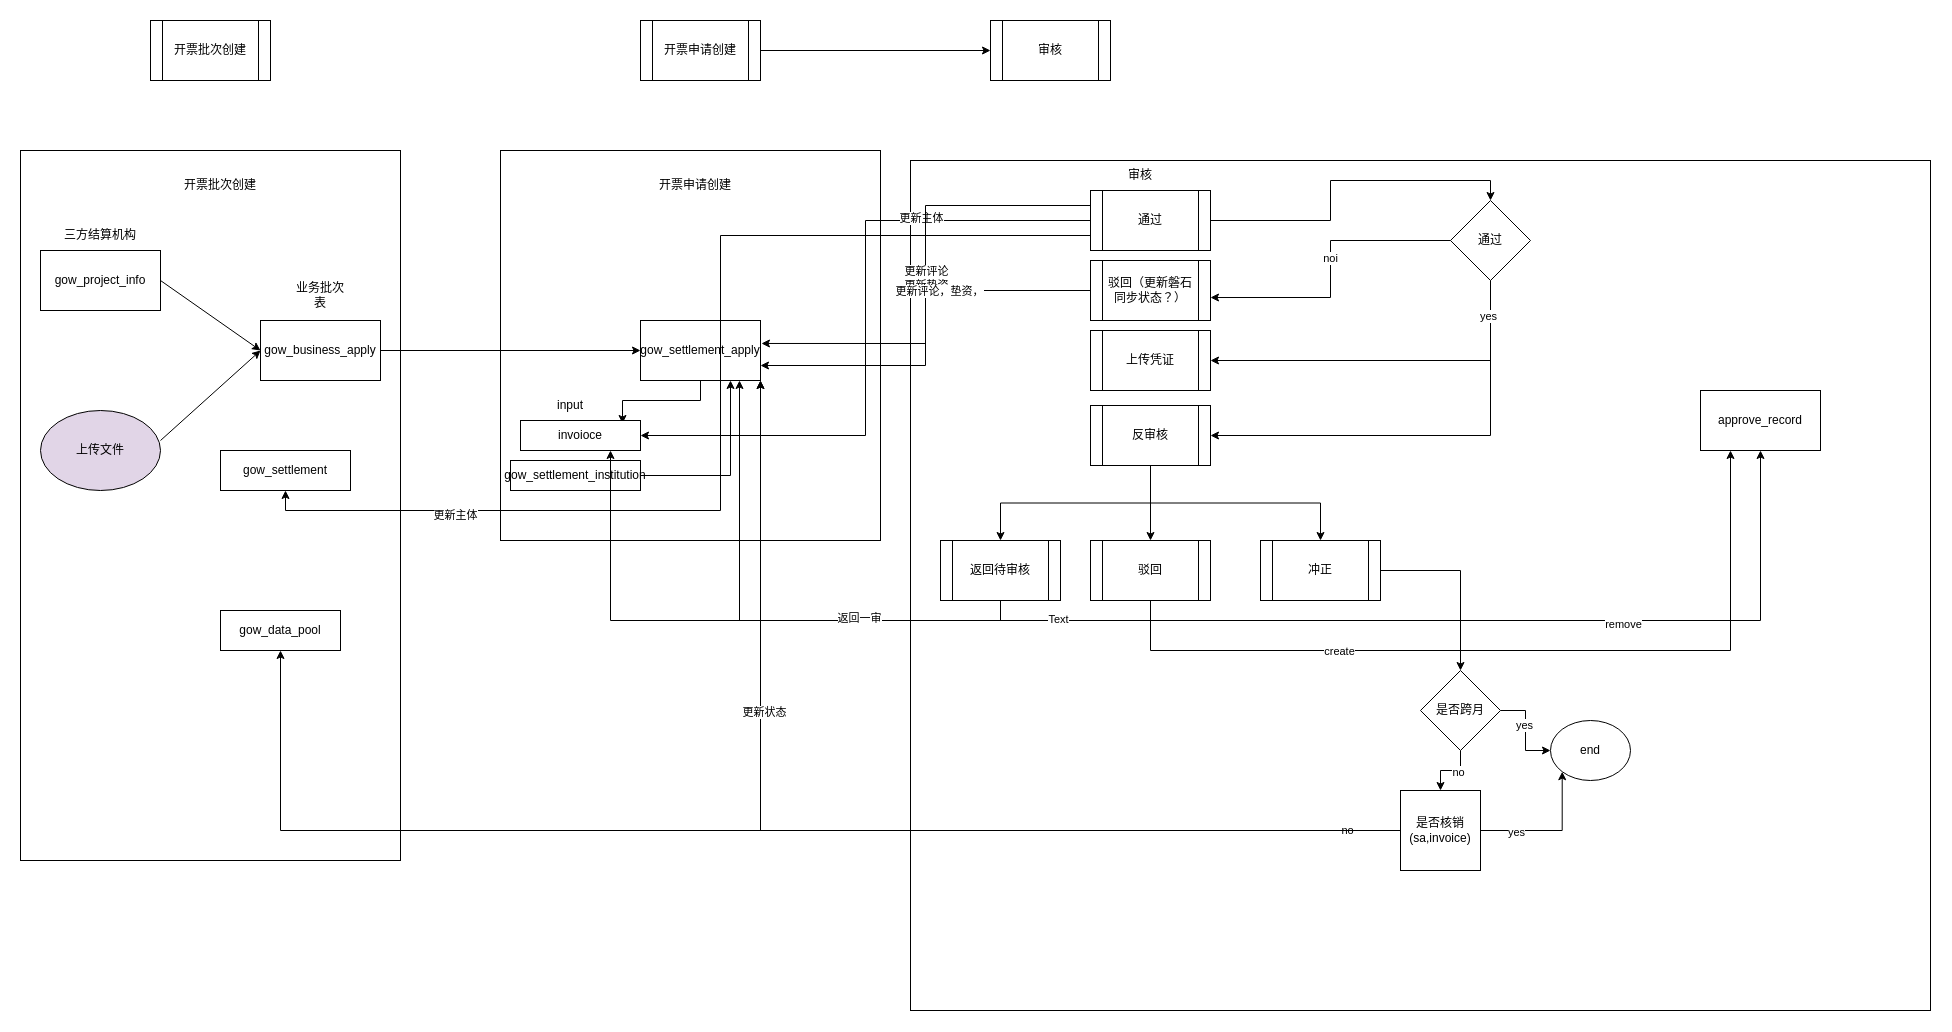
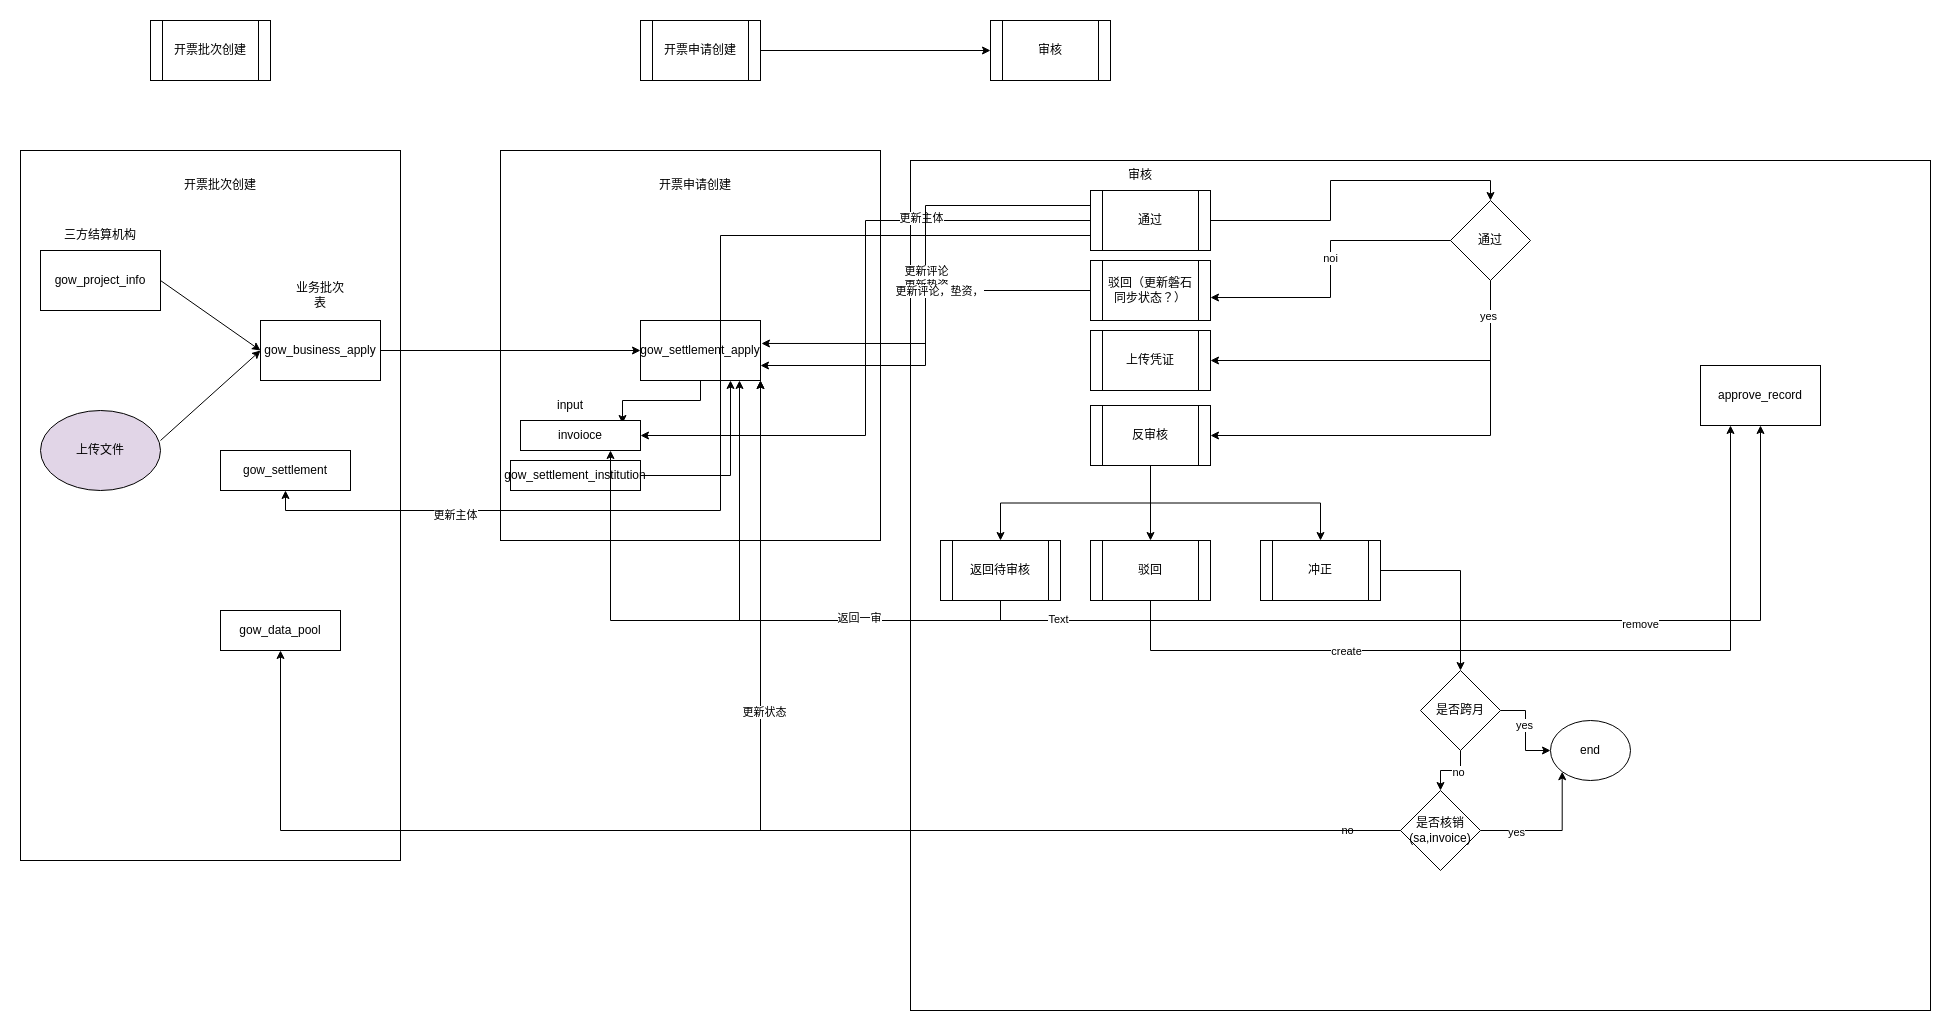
  <mxCell id="0" />
  <mxCell id="1" parent="0" />
  <mxCell id="2" value="" style="whiteSpace=wrap;html=1;aspect=fixed;" vertex="1" parent="1"><mxGeometry x="510" y="390" width="140" height="140" as="geometry" /></mxCell>
  <mxCell id="3" value="" style="rounded=0;whiteSpace=wrap;html=1;" vertex="1" parent="1"><mxGeometry x="20" y="150" width="380" height="710" as="geometry" /></mxCell>
  <mxCell id="4" value="gow_project_info" style="rounded=0;whiteSpace=wrap;html=1;" vertex="1" parent="1"><mxGeometry x="40" y="250" width="120" height="60" as="geometry" /></mxCell>
  <mxCell id="5" value="三方结算机构" style="text;html=1;align=center;verticalAlign=middle;whiteSpace=wrap;rounded=0;" vertex="1" parent="1"><mxGeometry x="60" y="220" width="80" height="30" as="geometry" /></mxCell>
  <mxCell id="6" value="" style="endArrow=classic;html=1;rounded=0;entryX=0;entryY=0.5;entryDx=0;entryDy=0;" edge="1" parent="1" target="7"><mxGeometry width="50" height="50" relative="1" as="geometry"><mxPoint x="160" y="280" as="sourcePoint" /><mxPoint x="250" y="280" as="targetPoint" /></mxGeometry></mxCell>
  <mxCell id="7" value="gow_business_apply" style="rounded=0;whiteSpace=wrap;html=1;" vertex="1" parent="1"><mxGeometry x="260" y="320" width="120" height="60" as="geometry" /></mxCell>
  <mxCell id="8" value="业务批次表" style="text;html=1;align=center;verticalAlign=middle;whiteSpace=wrap;rounded=0;" vertex="1" parent="1"><mxGeometry x="290" y="280" width="60" height="30" as="geometry" /></mxCell>
  <mxCell id="9" value="上传文件" style="ellipse;whiteSpace=wrap;html=1;fillColor=#e1d5e7;" vertex="1" parent="1"><mxGeometry x="40" y="410" width="120" height="80" as="geometry" /></mxCell>
  <mxCell id="10" value="" style="endArrow=classic;html=1;rounded=0;entryX=0;entryY=0.5;entryDx=0;entryDy=0;" edge="1" parent="1" target="7"><mxGeometry width="50" height="50" relative="1" as="geometry"><mxPoint x="160" y="440" as="sourcePoint" /><mxPoint x="210" y="390" as="targetPoint" /></mxGeometry></mxCell>
  <mxCell id="11" value="" style="rounded=0;whiteSpace=wrap;html=1;" vertex="1" parent="1"><mxGeometry x="500" y="150" width="380" height="390" as="geometry" /></mxCell>
  <mxCell id="12" style="edgeStyle=orthogonalEdgeStyle;rounded=0;orthogonalLoop=1;jettySize=auto;html=1;exitX=0.5;exitY=1;exitDx=0;exitDy=0;entryX=0.85;entryY=0.1;entryDx=0;entryDy=0;entryPerimeter=0;" edge="1" parent="1" source="13" target="17"><mxGeometry relative="1" as="geometry" /></mxCell>
  <mxCell id="13" value="gow_settlement_apply" style="rounded=0;whiteSpace=wrap;html=1;" vertex="1" parent="1"><mxGeometry x="640" y="320" width="120" height="60" as="geometry" /></mxCell>
  <mxCell id="14" value="开票批次创建" style="text;html=1;align=center;verticalAlign=middle;whiteSpace=wrap;rounded=0;" vertex="1" parent="1"><mxGeometry x="160" y="170" width="120" height="30" as="geometry" /></mxCell>
  <mxCell id="15" value="开票申请创建" style="text;html=1;align=center;verticalAlign=middle;whiteSpace=wrap;rounded=0;" vertex="1" parent="1"><mxGeometry x="640" y="170" width="110" height="30" as="geometry" /></mxCell>
  <mxCell id="16" value="" style="endArrow=classic;html=1;rounded=0;exitX=1;exitY=0.5;exitDx=0;exitDy=0;entryX=0;entryY=0.5;entryDx=0;entryDy=0;" edge="1" parent="1" source="7" target="13"><mxGeometry width="50" height="50" relative="1" as="geometry"><mxPoint x="330" y="430" as="sourcePoint" /><mxPoint x="380" y="380" as="targetPoint" /></mxGeometry></mxCell>
  <mxCell id="17" value="invoioce" style="rounded=0;whiteSpace=wrap;html=1;" vertex="1" parent="1"><mxGeometry x="520" y="420" width="120" height="30" as="geometry" /></mxCell>
  <mxCell id="18" style="edgeStyle=orthogonalEdgeStyle;rounded=0;orthogonalLoop=1;jettySize=auto;html=1;exitX=1;exitY=0.5;exitDx=0;exitDy=0;entryX=0.75;entryY=1;entryDx=0;entryDy=0;" edge="1" parent="1" source="19" target="13"><mxGeometry relative="1" as="geometry" /></mxCell>
  <mxCell id="19" value="gow_settlement_institution" style="rounded=0;whiteSpace=wrap;html=1;" vertex="1" parent="1"><mxGeometry x="510" y="460" width="130" height="30" as="geometry" /></mxCell>
  <mxCell id="20" value="input" style="text;html=1;align=center;verticalAlign=middle;whiteSpace=wrap;rounded=0;" vertex="1" parent="1"><mxGeometry x="540" y="390" width="60" height="30" as="geometry" /></mxCell>
  <mxCell id="21" value="审核" style="shape=process;whiteSpace=wrap;html=1;backgroundOutline=1;" vertex="1" parent="1"><mxGeometry x="990" y="20" width="120" height="60" as="geometry" /></mxCell>
  <mxCell id="22" value="开票批次创建" style="shape=process;whiteSpace=wrap;html=1;backgroundOutline=1;" vertex="1" parent="1"><mxGeometry x="150" y="20" width="120" height="60" as="geometry" /></mxCell>
  <mxCell id="23" style="edgeStyle=orthogonalEdgeStyle;rounded=0;orthogonalLoop=1;jettySize=auto;html=1;exitX=1;exitY=0.5;exitDx=0;exitDy=0;" edge="1" parent="1" source="24" target="21"><mxGeometry relative="1" as="geometry" /></mxCell>
  <mxCell id="24" value="开票申请创建" style="shape=process;whiteSpace=wrap;html=1;backgroundOutline=1;" vertex="1" parent="1"><mxGeometry x="640" y="20" width="120" height="60" as="geometry" /></mxCell>
  <mxCell id="25" value="" style="rounded=0;whiteSpace=wrap;html=1;" vertex="1" parent="1"><mxGeometry x="910" y="160" width="1020" height="850" as="geometry" /></mxCell>
  <mxCell id="26" value="审核" style="text;html=1;align=center;verticalAlign=middle;whiteSpace=wrap;rounded=0;" vertex="1" parent="1"><mxGeometry x="1110" y="160" width="60" height="30" as="geometry" /></mxCell>
  <mxCell id="27" style="edgeStyle=orthogonalEdgeStyle;rounded=0;orthogonalLoop=1;jettySize=auto;html=1;exitX=0;exitY=0.5;exitDx=0;exitDy=0;entryX=1;entryY=0.5;entryDx=0;entryDy=0;" edge="1" parent="1" source="32" target="17"><mxGeometry relative="1" as="geometry" /></mxCell>
  <mxCell id="28" value="更新主体" style="edgeLabel;html=1;align=center;verticalAlign=middle;resizable=0;points=[];" vertex="1" connectable="0" parent="27"><mxGeometry x="-0.489" y="-3" relative="1" as="geometry"><mxPoint as="offset" /></mxGeometry></mxCell>
  <mxCell id="29" style="edgeStyle=orthogonalEdgeStyle;rounded=0;orthogonalLoop=1;jettySize=auto;html=1;exitX=0;exitY=0.75;exitDx=0;exitDy=0;entryX=0.5;entryY=1;entryDx=0;entryDy=0;" edge="1" parent="1" source="32" target="33"><mxGeometry relative="1" as="geometry" /></mxCell>
  <mxCell id="30" value="更新主体" style="edgeLabel;html=1;align=center;verticalAlign=middle;resizable=0;points=[];" vertex="1" connectable="0" parent="29"><mxGeometry x="0.656" y="4" relative="1" as="geometry"><mxPoint as="offset" /></mxGeometry></mxCell>
  <mxCell id="31" style="edgeStyle=orthogonalEdgeStyle;rounded=0;orthogonalLoop=1;jettySize=auto;html=1;exitX=1;exitY=0.5;exitDx=0;exitDy=0;entryX=0.5;entryY=0;entryDx=0;entryDy=0;" edge="1" parent="1" source="32" target="47"><mxGeometry relative="1" as="geometry" /></mxCell>
  <mxCell id="32" value="通过" style="shape=process;whiteSpace=wrap;html=1;backgroundOutline=1;" vertex="1" parent="1"><mxGeometry x="1090" y="190" width="120" height="60" as="geometry" /></mxCell>
  <mxCell id="33" value="gow_settlement" style="rounded=0;whiteSpace=wrap;html=1;" vertex="1" parent="1"><mxGeometry x="220" y="450" width="130" height="40" as="geometry" /></mxCell>
  <mxCell id="34" style="edgeStyle=orthogonalEdgeStyle;rounded=0;orthogonalLoop=1;jettySize=auto;html=1;exitX=0;exitY=0.25;exitDx=0;exitDy=0;entryX=1.008;entryY=0.383;entryDx=0;entryDy=0;entryPerimeter=0;" edge="1" parent="1" source="32" target="13"><mxGeometry relative="1" as="geometry" /></mxCell>
  <mxCell id="35" value="更新评论&lt;div&gt;更新垫资&lt;/div&gt;" style="edgeLabel;html=1;align=center;verticalAlign=middle;resizable=0;points=[];" vertex="1" connectable="0" parent="34"><mxGeometry x="0.015" relative="1" as="geometry"><mxPoint as="offset" /></mxGeometry></mxCell>
  <mxCell id="36" style="edgeStyle=orthogonalEdgeStyle;rounded=0;orthogonalLoop=1;jettySize=auto;html=1;exitX=0;exitY=0.5;exitDx=0;exitDy=0;entryX=1;entryY=0.75;entryDx=0;entryDy=0;" edge="1" parent="1" source="38" target="13"><mxGeometry relative="1" as="geometry" /></mxCell>
  <mxCell id="37" value="更新评论，垫资，" style="edgeLabel;html=1;align=center;verticalAlign=middle;resizable=0;points=[];" vertex="1" connectable="0" parent="36"><mxGeometry x="-0.247" relative="1" as="geometry"><mxPoint as="offset" /></mxGeometry></mxCell>
  <mxCell id="38" value="驳回（更新磐石同步状态？）" style="shape=process;whiteSpace=wrap;html=1;backgroundOutline=1;" vertex="1" parent="1"><mxGeometry x="1090" y="260" width="120" height="60" as="geometry" /></mxCell>
  <mxCell id="39" value="上传凭证" style="shape=process;whiteSpace=wrap;html=1;backgroundOutline=1;" vertex="1" parent="1"><mxGeometry x="1090" y="330" width="120" height="60" as="geometry" /></mxCell>
  <mxCell id="40" style="edgeStyle=orthogonalEdgeStyle;rounded=0;orthogonalLoop=1;jettySize=auto;html=1;exitX=0.5;exitY=1;exitDx=0;exitDy=0;" edge="1" parent="1" source="43" target="52"><mxGeometry relative="1" as="geometry" /></mxCell>
  <mxCell id="41" style="edgeStyle=orthogonalEdgeStyle;rounded=0;orthogonalLoop=1;jettySize=auto;html=1;exitX=0.5;exitY=1;exitDx=0;exitDy=0;entryX=0.5;entryY=0;entryDx=0;entryDy=0;" edge="1" parent="1" source="43" target="58"><mxGeometry relative="1" as="geometry" /></mxCell>
  <mxCell id="42" style="edgeStyle=orthogonalEdgeStyle;rounded=0;orthogonalLoop=1;jettySize=auto;html=1;exitX=0.5;exitY=1;exitDx=0;exitDy=0;entryX=0.5;entryY=0;entryDx=0;entryDy=0;" edge="1" parent="1" source="43" target="60"><mxGeometry relative="1" as="geometry" /></mxCell>
  <mxCell id="43" value="反审核" style="shape=process;whiteSpace=wrap;html=1;backgroundOutline=1;" vertex="1" parent="1"><mxGeometry x="1090" y="405" width="120" height="60" as="geometry" /></mxCell>
  <mxCell id="44" style="edgeStyle=orthogonalEdgeStyle;rounded=0;orthogonalLoop=1;jettySize=auto;html=1;exitX=0.5;exitY=1;exitDx=0;exitDy=0;entryX=1;entryY=0.5;entryDx=0;entryDy=0;" edge="1" parent="1" source="47" target="39"><mxGeometry relative="1" as="geometry" /></mxCell>
  <mxCell id="45" style="edgeStyle=orthogonalEdgeStyle;rounded=0;orthogonalLoop=1;jettySize=auto;html=1;exitX=0.5;exitY=1;exitDx=0;exitDy=0;entryX=1;entryY=0.5;entryDx=0;entryDy=0;" edge="1" parent="1" source="47" target="43"><mxGeometry relative="1" as="geometry" /></mxCell>
  <mxCell id="46" value="yes" style="edgeLabel;html=1;align=center;verticalAlign=middle;resizable=0;points=[];" vertex="1" connectable="0" parent="45"><mxGeometry x="-0.839" y="-3" relative="1" as="geometry"><mxPoint as="offset" /></mxGeometry></mxCell>
  <mxCell id="47" value="通过" style="rhombus;whiteSpace=wrap;html=1;" vertex="1" parent="1"><mxGeometry x="1450" y="200" width="80" height="80" as="geometry" /></mxCell>
  <mxCell id="48" style="edgeStyle=orthogonalEdgeStyle;rounded=0;orthogonalLoop=1;jettySize=auto;html=1;entryX=1;entryY=0.617;entryDx=0;entryDy=0;entryPerimeter=0;" edge="1" parent="1" source="47" target="38"><mxGeometry relative="1" as="geometry" /></mxCell>
  <mxCell id="49" value="noi" style="edgeLabel;html=1;align=center;verticalAlign=middle;resizable=0;points=[];" vertex="1" connectable="0" parent="48"><mxGeometry x="-0.077" y="-1" relative="1" as="geometry"><mxPoint as="offset" /></mxGeometry></mxCell>
  <mxCell id="50" style="edgeStyle=orthogonalEdgeStyle;rounded=0;orthogonalLoop=1;jettySize=auto;html=1;exitX=0.75;exitY=1;exitDx=0;exitDy=0;" edge="1" parent="1" source="52" target="61"><mxGeometry relative="1" as="geometry"><Array as="points"><mxPoint x="1000" y="600" /><mxPoint x="1000" y="620" /><mxPoint x="1760" y="620" /></Array></mxGeometry></mxCell>
  <mxCell id="51" value="remove" style="edgeLabel;html=1;align=center;verticalAlign=middle;resizable=0;points=[];" vertex="1" connectable="0" parent="50"><mxGeometry x="0.371" y="-3" relative="1" as="geometry"><mxPoint as="offset" /></mxGeometry></mxCell>
  <mxCell id="52" value="返回待审核" style="shape=process;whiteSpace=wrap;html=1;backgroundOutline=1;" vertex="1" parent="1"><mxGeometry x="940" y="540" width="120" height="60" as="geometry" /></mxCell>
  <mxCell id="53" style="edgeStyle=orthogonalEdgeStyle;rounded=0;orthogonalLoop=1;jettySize=auto;html=1;exitX=0.5;exitY=1;exitDx=0;exitDy=0;entryX=0.25;entryY=1;entryDx=0;entryDy=0;" edge="1" parent="1" source="58" target="61"><mxGeometry relative="1" as="geometry"><Array as="points"><mxPoint x="1150" y="650" /><mxPoint x="1730" y="650" /></Array></mxGeometry></mxCell>
  <mxCell id="54" value="create" style="edgeLabel;html=1;align=center;verticalAlign=middle;resizable=0;points=[];" vertex="1" connectable="0" parent="53"><mxGeometry x="-0.426" relative="1" as="geometry"><mxPoint as="offset" /></mxGeometry></mxCell>
  <mxCell id="55" style="edgeStyle=orthogonalEdgeStyle;rounded=0;orthogonalLoop=1;jettySize=auto;html=1;exitX=0.5;exitY=1;exitDx=0;exitDy=0;entryX=1;entryY=1;entryDx=0;entryDy=0;" edge="1" parent="1" source="58" target="13"><mxGeometry relative="1" as="geometry" /></mxCell>
  <mxCell id="56" style="edgeStyle=orthogonalEdgeStyle;rounded=0;orthogonalLoop=1;jettySize=auto;html=1;exitX=0.5;exitY=1;exitDx=0;exitDy=0;entryX=0.75;entryY=1;entryDx=0;entryDy=0;" edge="1" parent="1" source="58" target="17"><mxGeometry relative="1" as="geometry" /></mxCell>
  <mxCell id="57" value="Text" style="edgeLabel;html=1;align=center;verticalAlign=middle;resizable=0;points=[];" vertex="1" connectable="0" parent="56"><mxGeometry x="-0.69" y="-2" relative="1" as="geometry"><mxPoint as="offset" /></mxGeometry></mxCell>
  <mxCell id="58" value="驳回" style="shape=process;whiteSpace=wrap;html=1;backgroundOutline=1;" vertex="1" parent="1"><mxGeometry x="1090" y="540" width="120" height="60" as="geometry" /></mxCell>
  <mxCell id="59" style="edgeStyle=orthogonalEdgeStyle;rounded=0;orthogonalLoop=1;jettySize=auto;html=1;exitX=1;exitY=0.5;exitDx=0;exitDy=0;entryX=0.5;entryY=0;entryDx=0;entryDy=0;" edge="1" parent="1" source="60" target="66"><mxGeometry relative="1" as="geometry" /></mxCell>
  <mxCell id="60" value="冲正" style="shape=process;whiteSpace=wrap;html=1;backgroundOutline=1;" vertex="1" parent="1"><mxGeometry x="1260" y="540" width="120" height="60" as="geometry" /></mxCell>
- <mxCell id="61" value="approve_record" style="rounded=0;whiteSpace=wrap;html=1;" vertex="1" parent="1"><mxGeometry x="1700" y="390" width="120" height="60" as="geometry" /></mxCell>
+ <mxCell id="61" value="approve_record" style="rounded=0;whiteSpace=wrap;html=1;" vertex="1" parent="1"><mxGeometry x="1700" y="365" width="120" height="60" as="geometry" /></mxCell>
  <mxCell id="62" style="edgeStyle=orthogonalEdgeStyle;rounded=0;orthogonalLoop=1;jettySize=auto;html=1;exitX=0.5;exitY=1;exitDx=0;exitDy=0;entryX=0.5;entryY=0;entryDx=0;entryDy=0;" edge="1" parent="1" source="66" target="73"><mxGeometry relative="1" as="geometry" /></mxCell>
  <mxCell id="63" value="no" style="edgeLabel;html=1;align=center;verticalAlign=middle;resizable=0;points=[];" vertex="1" connectable="0" parent="62"><mxGeometry x="-0.24" y="1" relative="1" as="geometry"><mxPoint as="offset" /></mxGeometry></mxCell>
  <mxCell id="64" style="edgeStyle=orthogonalEdgeStyle;rounded=0;orthogonalLoop=1;jettySize=auto;html=1;exitX=1;exitY=0.5;exitDx=0;exitDy=0;" edge="1" parent="1" source="66" target="74"><mxGeometry relative="1" as="geometry" /></mxCell>
  <mxCell id="65" value="yes" style="edgeLabel;html=1;align=center;verticalAlign=middle;resizable=0;points=[];" vertex="1" connectable="0" parent="64"><mxGeometry x="-0.133" y="-2" relative="1" as="geometry"><mxPoint as="offset" /></mxGeometry></mxCell>
  <mxCell id="66" value="是否跨月" style="rhombus;whiteSpace=wrap;html=1;" vertex="1" parent="1"><mxGeometry x="1420" y="670" width="80" height="80" as="geometry" /></mxCell>
  <mxCell id="67" style="edgeStyle=orthogonalEdgeStyle;rounded=0;orthogonalLoop=1;jettySize=auto;html=1;entryX=0;entryY=1;entryDx=0;entryDy=0;" edge="1" parent="1" source="73" target="74"><mxGeometry relative="1" as="geometry" /></mxCell>
  <mxCell id="68" value="yes" style="edgeLabel;html=1;align=center;verticalAlign=middle;resizable=0;points=[];" vertex="1" connectable="0" parent="67"><mxGeometry x="-0.502" y="-1" relative="1" as="geometry"><mxPoint as="offset" /></mxGeometry></mxCell>
  <mxCell id="69" style="edgeStyle=orthogonalEdgeStyle;rounded=0;orthogonalLoop=1;jettySize=auto;html=1;entryX=1;entryY=1;entryDx=0;entryDy=0;" edge="1" parent="1" source="73" target="13"><mxGeometry relative="1" as="geometry" /></mxCell>
  <mxCell id="70" value="更新状态" style="edgeLabel;html=1;align=center;verticalAlign=middle;resizable=0;points=[];" vertex="1" connectable="0" parent="69"><mxGeometry x="0.393" y="-3" relative="1" as="geometry"><mxPoint as="offset" /></mxGeometry></mxCell>
  <mxCell id="71" value="no" style="edgeLabel;html=1;align=center;verticalAlign=middle;resizable=0;points=[];" vertex="1" connectable="0" parent="69"><mxGeometry x="-0.901" y="-1" relative="1" as="geometry"><mxPoint as="offset" /></mxGeometry></mxCell>
  <mxCell id="72" style="edgeStyle=orthogonalEdgeStyle;rounded=0;orthogonalLoop=1;jettySize=auto;html=1;exitX=0;exitY=0.5;exitDx=0;exitDy=0;" edge="1" parent="1" source="73" target="75"><mxGeometry relative="1" as="geometry" /></mxCell>
- <mxCell id="73" value="是否核销&lt;div&gt;(sa,invoice)&lt;/div&gt;" style="whiteSpace=wrap;html=1;rounded=0;" vertex="1" parent="1"><mxGeometry x="1400" y="790" width="80" height="80" as="geometry" /></mxCell>
+ <mxCell id="73" value="是否核销&lt;div&gt;(sa,invoice)&lt;/div&gt;" style="rhombus;whiteSpace=wrap;html=1;" vertex="1" parent="1"><mxGeometry x="1400" y="790" width="80" height="80" as="geometry" /></mxCell>
  <mxCell id="74" value="end" style="ellipse;whiteSpace=wrap;html=1;" vertex="1" parent="1"><mxGeometry x="1550" y="720" width="80" height="60" as="geometry" /></mxCell>
  <mxCell id="75" value="gow_data_pool" style="rounded=0;whiteSpace=wrap;html=1;" vertex="1" parent="1"><mxGeometry x="220" y="610" width="120" height="40" as="geometry" /></mxCell>
  <mxCell id="76" style="edgeStyle=orthogonalEdgeStyle;rounded=0;orthogonalLoop=1;jettySize=auto;html=1;exitX=0.5;exitY=1;exitDx=0;exitDy=0;entryX=0.825;entryY=1;entryDx=0;entryDy=0;entryPerimeter=0;" edge="1" parent="1" source="52" target="13"><mxGeometry relative="1" as="geometry" /></mxCell>
  <mxCell id="77" value="返回一审" style="edgeLabel;html=1;align=center;verticalAlign=middle;resizable=0;points=[];" vertex="1" connectable="0" parent="76"><mxGeometry x="-0.378" y="-3" relative="1" as="geometry"><mxPoint as="offset" /></mxGeometry></mxCell>
